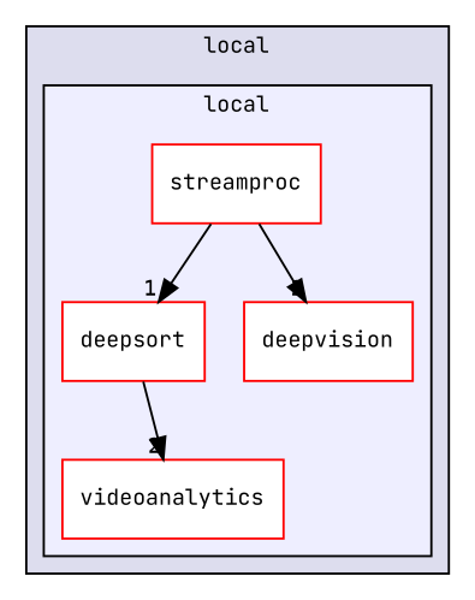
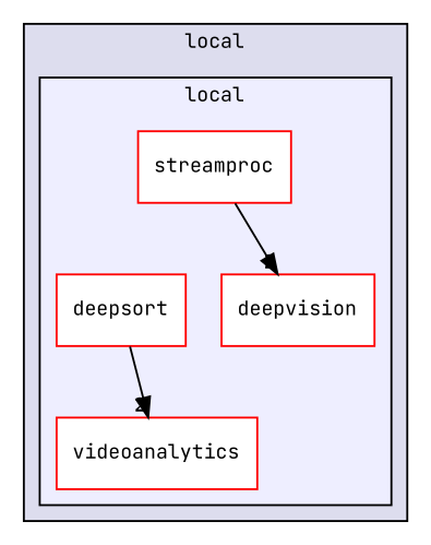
  digraph {
    compound=true
    fontname="JetBrains Mono"
    node [color=red fillcolor=white fontname="JetBrains Mono" fontsize=10 shape=box style=filled]
    edge [fontname="JetBrains Mono" headlabel=2 labeldistance=1.5 labelfontname=Helvetica labelfontsize=10]
    n1 [label=deepsort]
    n2 [label=deepvision]
    n3 [label=streamproc]
    n4 [label=videoanalytics]
    subgraph cluster_1 {
      bgcolor="#ddddee"
      fontsize=10
      label=local
      pencolor=black
      subgraph cluster_2 {
        bgcolor="#eeeeff"
        fontsize=10
        label=local
        pencolor=black
        n1
        n2
        n3
        n4
      }
    }
    n1 -> n4
-   n3 -> n1 [headlabel=1]
    n3 -> n2
  }
